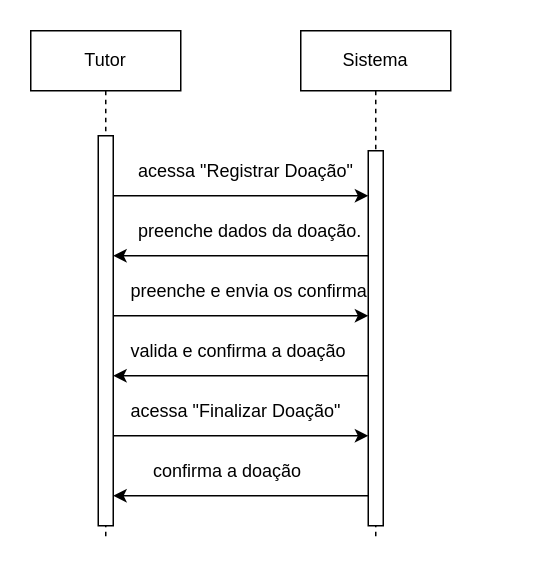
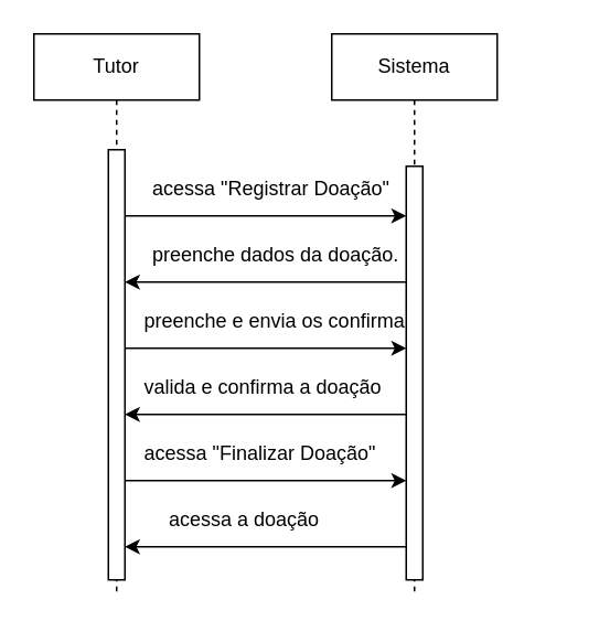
  <mxCell id="0" />
  <mxCell id="1" parent="0" />
  <mxCell id="2" value="Tutor" style="shape=umlLifeline;perimeter=lifelinePerimeter;whiteSpace=wrap;html=1;container=0;dropTarget=0;collapsible=0;recursiveResize=0;outlineConnect=0;portConstraint=eastwest;newEdgeStyle={&quot;edgeStyle&quot;:&quot;elbowEdgeStyle&quot;,&quot;elbow&quot;:&quot;vertical&quot;,&quot;curved&quot;:0,&quot;rounded&quot;:0};" parent="1" vertex="1"><mxGeometry x="20" y="20" width="100" height="340" as="geometry" /></mxCell>
  <mxCell id="3" value="" style="html=1;points=[];perimeter=orthogonalPerimeter;outlineConnect=0;targetShapes=umlLifeline;portConstraint=eastwest;newEdgeStyle={&quot;edgeStyle&quot;:&quot;elbowEdgeStyle&quot;,&quot;elbow&quot;:&quot;vertical&quot;,&quot;curved&quot;:0,&quot;rounded&quot;:0};" parent="2" vertex="1"><mxGeometry x="45" y="70" width="10" height="260" as="geometry" /></mxCell>
  <mxCell id="4" value="Sistema" style="shape=umlLifeline;perimeter=lifelinePerimeter;whiteSpace=wrap;html=1;container=0;dropTarget=0;collapsible=0;recursiveResize=0;outlineConnect=0;portConstraint=eastwest;newEdgeStyle={&quot;edgeStyle&quot;:&quot;elbowEdgeStyle&quot;,&quot;elbow&quot;:&quot;vertical&quot;,&quot;curved&quot;:0,&quot;rounded&quot;:0};" parent="1" vertex="1"><mxGeometry x="200" y="20" width="100" height="340" as="geometry" /></mxCell>
  <mxCell id="5" value="" style="html=1;points=[];perimeter=orthogonalPerimeter;outlineConnect=0;targetShapes=umlLifeline;portConstraint=eastwest;newEdgeStyle={&quot;edgeStyle&quot;:&quot;elbowEdgeStyle&quot;,&quot;elbow&quot;:&quot;vertical&quot;,&quot;curved&quot;:0,&quot;rounded&quot;:0};" parent="4" vertex="1"><mxGeometry x="45" y="80" width="10" height="250" as="geometry" /></mxCell>
  <mxCell id="6" value="" style="endArrow=classic;html=1;rounded=0;" edge="1" parent="1" source="3" target="5"><mxGeometry width="50" height="50" relative="1" as="geometry"><mxPoint x="380" y="240" as="sourcePoint" /><mxPoint x="430" y="190" as="targetPoint" /><Array as="points"><mxPoint x="150" y="130" /></Array></mxGeometry></mxCell>
  <mxCell id="7" value="acessa &quot;Registrar Doação&quot;" style="text;whiteSpace=wrap;html=1;" vertex="1" parent="1"><mxGeometry x="90" y="100" width="180" height="40" as="geometry" /></mxCell>
  <mxCell id="8" value="" style="endArrow=classic;html=1;rounded=0;" edge="1" parent="1" source="5" target="3"><mxGeometry width="50" height="50" relative="1" as="geometry"><mxPoint x="380" y="240" as="sourcePoint" /><mxPoint x="430" y="190" as="targetPoint" /><Array as="points"><mxPoint x="200" y="170" /></Array></mxGeometry></mxCell>
  <mxCell id="9" value="preenche dados da doação." style="text;whiteSpace=wrap;html=1;" vertex="1" parent="1"><mxGeometry x="90" y="140" width="170" height="40" as="geometry" /></mxCell>
  <mxCell id="10" value="" style="endArrow=classic;html=1;rounded=0;" edge="1" parent="1"><mxGeometry width="50" height="50" relative="1" as="geometry"><mxPoint x="75" y="210" as="sourcePoint" /><mxPoint x="245" y="210" as="targetPoint" /></mxGeometry></mxCell>
  <mxCell id="11" value="preenche e envia os confirma" style="text;whiteSpace=wrap;html=1;" vertex="1" parent="1"><mxGeometry x="85" y="180" width="180" height="40" as="geometry" /></mxCell>
  <mxCell id="12" value="" style="endArrow=classic;html=1;rounded=0;" edge="1" parent="1"><mxGeometry width="50" height="50" relative="1" as="geometry"><mxPoint x="245" y="250" as="sourcePoint" /><mxPoint x="75" y="250" as="targetPoint" /></mxGeometry></mxCell>
  <mxCell id="13" value="valida e confirma a doação" style="text;whiteSpace=wrap;html=1;" vertex="1" parent="1"><mxGeometry x="85" y="220" width="170" height="40" as="geometry" /></mxCell>
  <mxCell id="14" value="" style="endArrow=classic;html=1;rounded=0;" edge="1" parent="1"><mxGeometry width="50" height="50" relative="1" as="geometry"><mxPoint x="75" y="290" as="sourcePoint" /><mxPoint x="245" y="290" as="targetPoint" /></mxGeometry></mxCell>
  <mxCell id="15" value="acessa &quot;Finalizar Doação&quot;" style="text;whiteSpace=wrap;html=1;" vertex="1" parent="1"><mxGeometry x="85" y="260" width="170" height="40" as="geometry" /></mxCell>
  <mxCell id="16" value="" style="endArrow=classic;html=1;rounded=0;" edge="1" parent="1"><mxGeometry width="50" height="50" relative="1" as="geometry"><mxPoint x="245" y="330" as="sourcePoint" /><mxPoint x="75" y="330" as="targetPoint" /></mxGeometry></mxCell>
- <mxCell id="17" value="confirma a doação" style="text;whiteSpace=wrap;html=1;" vertex="1" parent="1"><mxGeometry x="100" y="300" width="240" height="40" as="geometry" /></mxCell>
+ <mxCell id="17" value="acessa a doação" style="text;whiteSpace=wrap;html=1;" vertex="1" parent="1"><mxGeometry x="100" y="300" width="240" height="40" as="geometry" /></mxCell>
